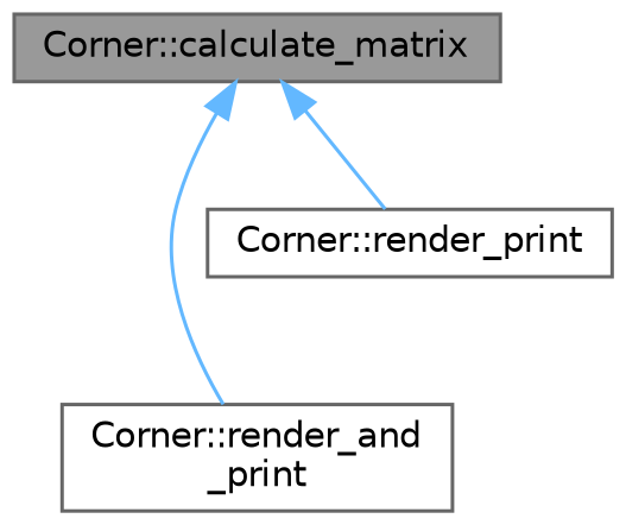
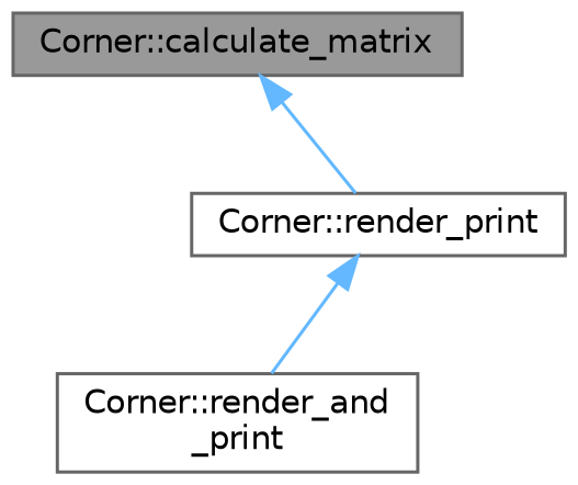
  digraph {
    fontname="DejaVu Sans"
    rankdir=TB
    node [color=grey40 fillcolor=white fontname="DejaVu Sans" fontsize=10 shape=box style=filled]
    edge [color=steelblue1 dir=back fontname="DejaVu Sans" fontsize=10 labelfontname=Helvetica labelfontsize=10 style=solid]
    n1 [color=gray40 fillcolor=grey60 fontcolor=black height=0.2 label="Corner::calculate_matrix" width=0.4]
    n2 [height=0.2 label="Corner::render_and\l_print" width=0.4]
    n3 [height=0.2 label="Corner::render_print" width=0.4]
-   n1 -> n2
+   n3 -> n2
    n1 -> n3
  }
